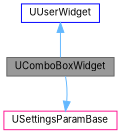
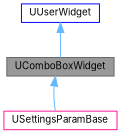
  digraph {
    fontname=Inter
    node [fillcolor=white fontname=Inter fontsize=10 shape=box style=filled]
    edge [color=steelblue1 dir=back fontname=Inter fontsize=10 labelfontname=Helvetica labelfontsize=10 style=solid]
    n1 [color=gray40 fillcolor=grey60 fontcolor=black height=0.2 label=UComboBoxWidget width=0.4]
    n2 [color=deeppink height=0.2 label=USettingsParamBase width=0.4]
    n3 [color=blue height=0.2 label=UUserWidget width=0.4]
-   n2 -> n1
+   n1 -> n2
    n3 -> n1
  }
